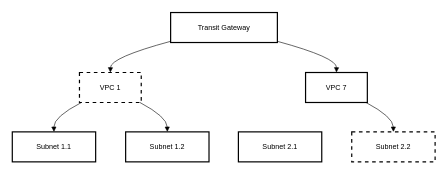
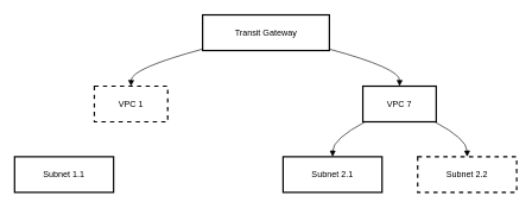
  <mxCell id="0" />
  <mxCell id="1" parent="0" />
  <mxCell id="2" value="Transit Gateway" style="whiteSpace=wrap;strokeWidth=2;" vertex="1" parent="1"><mxGeometry x="284" y="20" width="178" height="50" as="geometry" /></mxCell>
  <mxCell id="3" value="VPC 1" style="whiteSpace=wrap;strokeWidth=2;dashed=1;" vertex="1" parent="1"><mxGeometry x="132" y="120" width="103" height="50" as="geometry" /></mxCell>
  <mxCell id="4" value="VPC 7" style="whiteSpace=wrap;strokeWidth=2;" vertex="1" parent="1"><mxGeometry x="509" y="120" width="103" height="50" as="geometry" /></mxCell>
  <mxCell id="5" value="Subnet 1.1" style="whiteSpace=wrap;strokeWidth=2;" vertex="1" parent="1"><mxGeometry x="20" y="219" width="139" height="50" as="geometry" /></mxCell>
- <mxCell id="6" value="Subnet 1.2" style="whiteSpace=wrap;strokeWidth=2;" vertex="1" parent="1"><mxGeometry x="209" y="219" width="139" height="50" as="geometry" /></mxCell>
  <mxCell id="7" value="Subnet 2.1" style="whiteSpace=wrap;strokeWidth=2;" vertex="1" parent="1"><mxGeometry x="397" y="219" width="139" height="50" as="geometry" /></mxCell>
  <mxCell id="8" value="Subnet 2.2" style="whiteSpace=wrap;strokeWidth=2;dashed=1;" vertex="1" parent="1"><mxGeometry x="586" y="219" width="139" height="50" as="geometry" /></mxCell>
  <mxCell id="9" value="" style="curved=1;startArrow=none;endArrow=block;exitX=0;exitY=0.96;entryX=0.5;entryY=-0.01;" edge="1" parent="1" source="2" target="3"><mxGeometry relative="1" as="geometry"><Array as="points"><mxPoint x="184" y="95" /></Array></mxGeometry></mxCell>
  <mxCell id="10" value="" style="curved=1;startArrow=none;endArrow=block;exitX=1;exitY=0.96;entryX=0.5;entryY=-0.01;" edge="1" parent="1" source="2" target="4"><mxGeometry relative="1" as="geometry"><Array as="points"><mxPoint x="561" y="95" /></Array></mxGeometry></mxCell>
- <mxCell id="11" value="" style="curved=1;startArrow=none;endArrow=block;exitX=0.05;exitY=0.98;entryX=0.5;entryY=0;" edge="1" parent="1" source="3" target="5"><mxGeometry relative="1" as="geometry"><Array as="points"><mxPoint x="89" y="194" /></Array></mxGeometry></mxCell>
- <mxCell id="12" value="" style="curved=1;startArrow=none;endArrow=block;exitX=0.96;exitY=0.98;entryX=0.5;entryY=0;" edge="1" parent="1" source="3" target="6"><mxGeometry relative="1" as="geometry"><Array as="points"><mxPoint x="278" y="194" /></Array></mxGeometry></mxCell>
+ <mxCell id="13" value="" style="curved=1;startArrow=none;endArrow=block;exitX=0.05;exitY=0.98;entryX=0.5;entryY=0;" edge="1" parent="1" source="4" target="7"><mxGeometry relative="1" as="geometry"><Array as="points"><mxPoint x="467" y="194" /></Array></mxGeometry></mxCell>
  <mxCell id="14" value="" style="curved=1;startArrow=none;endArrow=block;exitX=0.96;exitY=0.98;entryX=0.5;entryY=0;" edge="1" parent="1" source="4" target="8"><mxGeometry relative="1" as="geometry"><Array as="points"><mxPoint x="655" y="194" /></Array></mxGeometry></mxCell>
